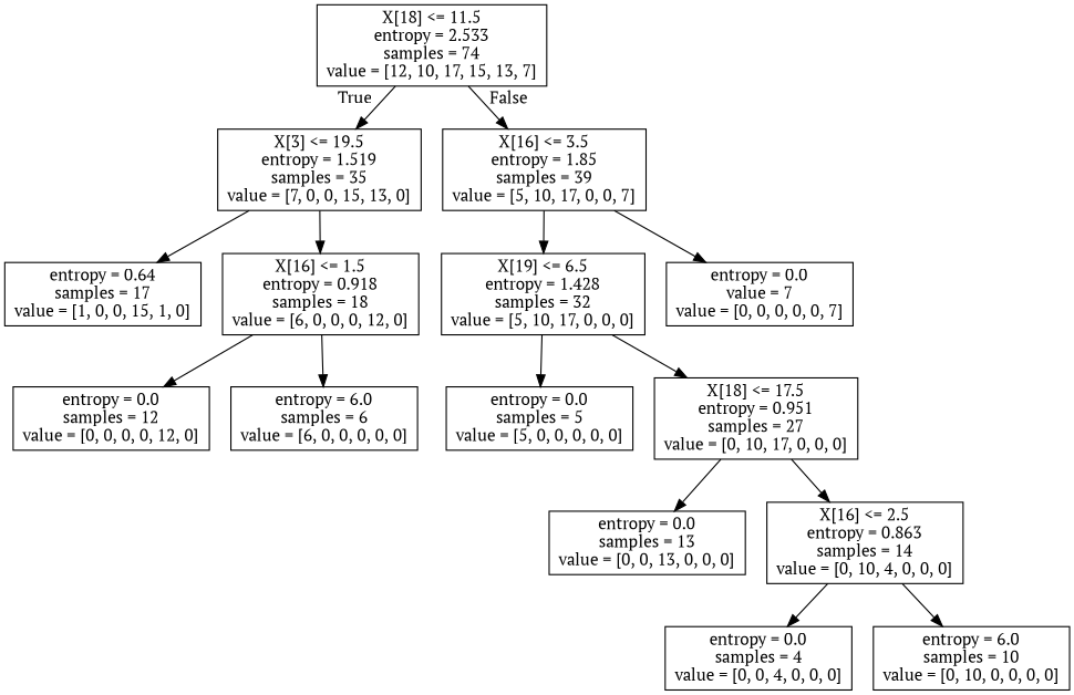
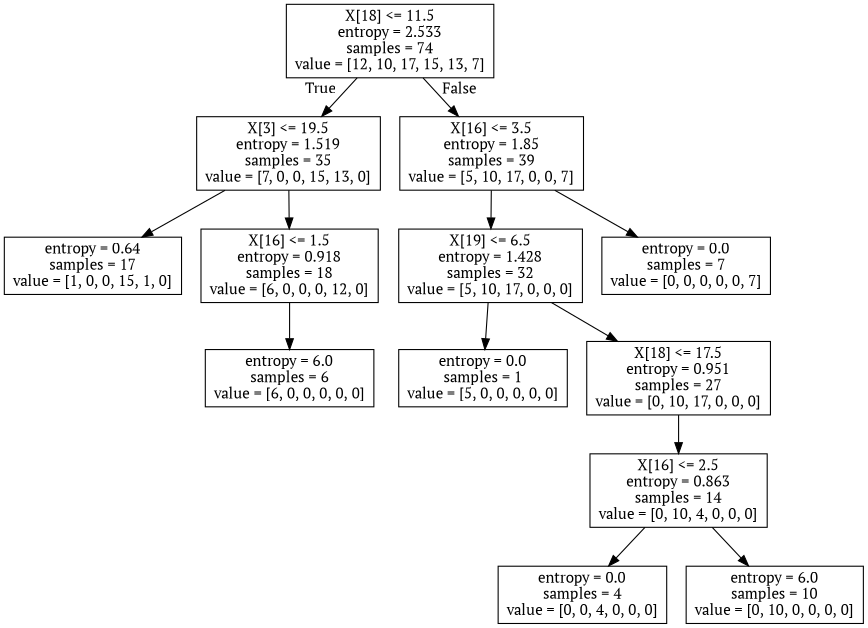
  digraph {
    fontname="PT Serif"
    node [fontname="PT Serif" shape=box]
    edge [fontname="PT Serif"]
    n1 [label="X[18] <= 11.5\nentropy = 2.533\nsamples = 74\nvalue = [12, 10, 17, 15, 13, 7]"]
    n2 [label="X[3] <= 19.5\nentropy = 1.519\nsamples = 35\nvalue = [7, 0, 0, 15, 13, 0]"]
    n3 [label="X[16] <= 3.5\nentropy = 1.85\nsamples = 39\nvalue = [5, 10, 17, 0, 0, 7]"]
    n4 [label="entropy = 0.64\nsamples = 17\nvalue = [1, 0, 0, 15, 1, 0]"]
    n5 [label="X[16] <= 1.5\nentropy = 0.918\nsamples = 18\nvalue = [6, 0, 0, 0, 12, 0]"]
    n6 [label="X[19] <= 6.5\nentropy = 1.428\nsamples = 32\nvalue = [5, 10, 17, 0, 0, 0]"]
-   n7 [label="entropy = 0.0\nvalue = 7\nvalue = [0, 0, 0, 0, 0, 7]"]
-   n8 [label="entropy = 0.0\nsamples = 12\nvalue = [0, 0, 0, 0, 12, 0]"]
+   n7 [label="entropy = 0.0\nsamples = 7\nvalue = [0, 0, 0, 0, 0, 7]"]
    n9 [label="entropy = 6.0\nsamples = 6\nvalue = [6, 0, 0, 0, 0, 0]"]
-   n10 [label="entropy = 0.0\nsamples = 5\nvalue = [5, 0, 0, 0, 0, 0]"]
+   n10 [label="entropy = 0.0\nsamples = 1\nvalue = [5, 0, 0, 0, 0, 0]"]
    n11 [label="X[18] <= 17.5\nentropy = 0.951\nsamples = 27\nvalue = [0, 10, 17, 0, 0, 0]"]
-   n12 [label="entropy = 0.0\nsamples = 13\nvalue = [0, 0, 13, 0, 0, 0]"]
    n13 [label="X[16] <= 2.5\nentropy = 0.863\nsamples = 14\nvalue = [0, 10, 4, 0, 0, 0]"]
    n14 [label="entropy = 0.0\nsamples = 4\nvalue = [0, 0, 4, 0, 0, 0]"]
    n15 [label="entropy = 6.0\nsamples = 10\nvalue = [0, 10, 0, 0, 0, 0]"]
    n1 -> n2 [headlabel=True labelangle=45 labeldistance=2.5]
    n1 -> n3 [headlabel=False labelangle=-45 labeldistance=2.5]
    n2 -> n4
    n2 -> n5
    n3 -> n6
    n3 -> n7
-   n5 -> n8
    n5 -> n9
    n6 -> n10
    n6 -> n11
-   n11 -> n12
    n11 -> n13
    n13 -> n14
    n13 -> n15
  }
